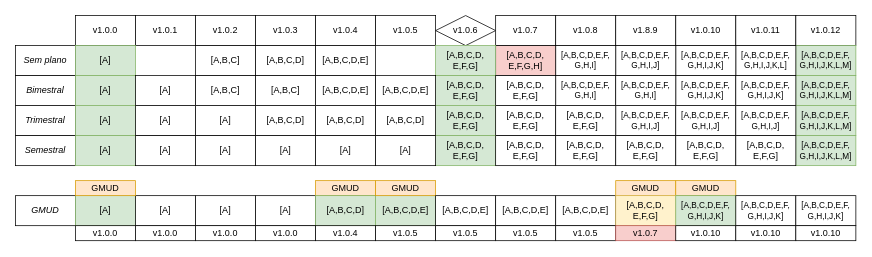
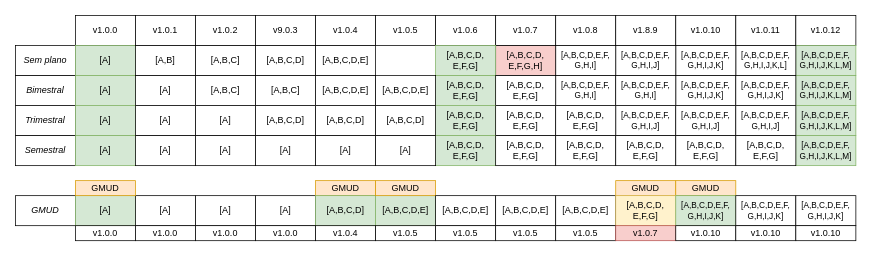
  <mxCell id="0" />
  <mxCell id="1" parent="0" />
  <mxCell id="2" value="v1.0.0" style="rounded=0;whiteSpace=wrap;html=1;" vertex="1" parent="1"><mxGeometry x="100" width="80" height="40" as="geometry" y="20" /></mxCell>
  <mxCell id="3" value="v1.0.1" style="rounded=0;whiteSpace=wrap;html=1;" vertex="1" parent="1"><mxGeometry x="180" width="80" height="40" as="geometry" y="20" /></mxCell>
  <mxCell id="4" value="v1.0.2" style="rounded=0;whiteSpace=wrap;html=1;" vertex="1" parent="1"><mxGeometry x="260" width="80" height="40" as="geometry" y="20" /></mxCell>
- <mxCell id="5" value="v1.0.3" style="rounded=0;whiteSpace=wrap;html=1;" vertex="1" parent="1"><mxGeometry x="340" width="80" height="40" as="geometry" y="20" /></mxCell>
+ <mxCell id="5" value="v9.0.3" style="rounded=0;whiteSpace=wrap;html=1;" vertex="1" parent="1"><mxGeometry x="340" width="80" height="40" as="geometry" y="20" /></mxCell>
  <mxCell id="6" value="v1.0.4" style="rounded=0;whiteSpace=wrap;html=1;" vertex="1" parent="1"><mxGeometry x="420" width="80" height="40" as="geometry" y="20" /></mxCell>
  <mxCell id="7" value="v1.0.5" style="rounded=0;whiteSpace=wrap;html=1;" vertex="1" parent="1"><mxGeometry x="500" width="80" height="40" as="geometry" y="20" /></mxCell>
- <mxCell id="8" value="v1.0.6" style="rhombus;whiteSpace=wrap;html=1;" vertex="1" parent="1"><mxGeometry x="580" width="80" height="40" as="geometry" y="20" /></mxCell>
+ <mxCell id="8" value="v1.0.6" style="rounded=0;whiteSpace=wrap;html=1;" vertex="1" parent="1"><mxGeometry x="580" width="80" height="40" as="geometry" y="20" /></mxCell>
  <mxCell id="9" value="v1.0.7" style="rounded=0;whiteSpace=wrap;html=1;" vertex="1" parent="1"><mxGeometry x="660" width="80" height="40" as="geometry" y="20" /></mxCell>
  <mxCell id="10" value="v1.0.8" style="rounded=0;whiteSpace=wrap;html=1;" vertex="1" parent="1"><mxGeometry x="740" width="80" height="40" as="geometry" y="20" /></mxCell>
  <mxCell id="11" value="v1.8.9" style="rounded=0;whiteSpace=wrap;html=1;" vertex="1" parent="1"><mxGeometry x="820" width="80" height="40" as="geometry" y="20" /></mxCell>
  <mxCell id="12" value="v1.0.10" style="rounded=0;whiteSpace=wrap;html=1;" vertex="1" parent="1"><mxGeometry x="900" width="80" height="40" as="geometry" y="20" /></mxCell>
  <mxCell id="13" value="v1.0.11" style="rounded=0;whiteSpace=wrap;html=1;" vertex="1" parent="1"><mxGeometry x="980" width="80" height="40" as="geometry" y="20" /></mxCell>
  <mxCell id="14" value="v1.0.12" style="rounded=0;whiteSpace=wrap;html=1;" vertex="1" parent="1"><mxGeometry x="1060" width="80" height="40" as="geometry" y="20" /></mxCell>
  <mxCell id="15" value="&lt;i&gt;Sem plano&lt;/i&gt;" style="rounded=0;whiteSpace=wrap;html=1;" vertex="1" parent="1"><mxGeometry y="60" width="80" height="40" as="geometry" x="20" /></mxCell>
  <mxCell id="16" value="[A]" style="rounded=0;whiteSpace=wrap;html=1;fillColor=#d5e8d4;strokeColor=#82b366;" vertex="1" parent="1"><mxGeometry x="100" y="60" width="80" height="40" as="geometry" /></mxCell>
+ <mxCell id="17" value="[A,B]" style="rounded=0;whiteSpace=wrap;html=1;" vertex="1" parent="1"><mxGeometry x="180" y="60" width="80" height="40" as="geometry" /></mxCell>
  <mxCell id="18" value="[A,B,C]" style="rounded=0;whiteSpace=wrap;html=1;" vertex="1" parent="1"><mxGeometry x="260" y="60" width="80" height="40" as="geometry" /></mxCell>
  <mxCell id="19" value="[A,B,C,D]" style="rounded=0;whiteSpace=wrap;html=1;" vertex="1" parent="1"><mxGeometry x="340" y="60" width="80" height="40" as="geometry" /></mxCell>
  <mxCell id="20" value="[A,B,C,D,E]" style="rounded=0;whiteSpace=wrap;html=1;" vertex="1" parent="1"><mxGeometry x="420" y="60" width="80" height="40" as="geometry" /></mxCell>
  <mxCell id="21" value="[A,B,C,D,E,F,&lt;br&gt;G,H,I,J,K,L,M]" style="rounded=0;whiteSpace=wrap;html=1;fontSize=11;fillColor=#d5e8d4;strokeColor=#82b366;" vertex="1" parent="1"><mxGeometry x="1060" y="60" width="80" height="40" as="geometry" /></mxCell>
  <mxCell id="22" value="[A,B,C,D,E,F,&lt;br&gt;G,H,I,J,K,L]" style="rounded=0;whiteSpace=wrap;html=1;fontSize=11;" vertex="1" parent="1"><mxGeometry x="980" y="60" width="80" height="40" as="geometry" /></mxCell>
  <mxCell id="23" value="[A,B,C,D,E,F,&lt;br&gt;G,H,I,J,K]" style="rounded=0;whiteSpace=wrap;html=1;fontSize=11;" vertex="1" parent="1"><mxGeometry x="900" y="60" width="80" height="40" as="geometry" /></mxCell>
  <mxCell id="24" value="[A,B,C,D,E,F,&lt;br&gt;G,H,I,J]" style="rounded=0;whiteSpace=wrap;html=1;fontSize=11;" vertex="1" parent="1"><mxGeometry x="820" y="60" width="80" height="40" as="geometry" /></mxCell>
  <mxCell id="25" value="[A,B,C,D,E,F,&lt;br&gt;G,H,I]" style="rounded=0;whiteSpace=wrap;html=1;fontSize=11;" vertex="1" parent="1"><mxGeometry x="740" y="60" width="80" height="40" as="geometry" /></mxCell>
  <mxCell id="26" value="[A,B,C,D,&lt;br style=&quot;font-size: 12px;&quot;&gt;E,F,G,H]" style="rounded=0;whiteSpace=wrap;html=1;fontSize=12;fillColor=#f8cecc;" vertex="1" parent="1"><mxGeometry x="660" y="60" width="80" height="40" as="geometry" /></mxCell>
  <mxCell id="27" value="[A,B,C,D,&lt;br style=&quot;font-size: 12px;&quot;&gt;E,F,G]" style="rounded=0;whiteSpace=wrap;html=1;fontSize=12;fillColor=#d5e8d4;strokeColor=#82b366;" vertex="1" parent="1"><mxGeometry x="580" y="60" width="80" height="40" as="geometry" /></mxCell>
  <mxCell id="28" value="&lt;i&gt;Trimestral&lt;/i&gt;" style="rounded=0;whiteSpace=wrap;html=1;" vertex="1" parent="1"><mxGeometry y="140" width="80" height="40" as="geometry" x="20" /></mxCell>
  <mxCell id="29" value="[A]" style="rounded=0;whiteSpace=wrap;html=1;fillColor=#d5e8d4;strokeColor=#82b366;" vertex="1" parent="1"><mxGeometry x="100" y="140" width="80" height="40" as="geometry" /></mxCell>
  <mxCell id="30" value="[A,B,C,D]" style="rounded=0;whiteSpace=wrap;html=1;" vertex="1" parent="1"><mxGeometry x="340" y="140" width="80" height="40" as="geometry" /></mxCell>
  <mxCell id="31" value="[A,B,C,D,&lt;br style=&quot;font-size: 12px;&quot;&gt;E,F,G]" style="rounded=0;whiteSpace=wrap;html=1;fontSize=12;fillColor=#d5e8d4;strokeColor=#82b366;" vertex="1" parent="1"><mxGeometry x="580" y="140" width="80" height="40" as="geometry" /></mxCell>
  <mxCell id="32" value="[A,B,C,D,E,F,&lt;br&gt;G,H,I,J]" style="rounded=0;whiteSpace=wrap;html=1;fontSize=11;" vertex="1" parent="1"><mxGeometry x="820" y="140" width="80" height="40" as="geometry" /></mxCell>
  <mxCell id="33" value="[A,B,C,D,E,F,&lt;br&gt;G,H,I,J,K,L,M]" style="rounded=0;whiteSpace=wrap;html=1;fontSize=11;fillColor=#d5e8d4;strokeColor=#82b366;" vertex="1" parent="1"><mxGeometry x="1060" y="140" width="80" height="40" as="geometry" /></mxCell>
  <mxCell id="34" value="[A]" style="rounded=0;whiteSpace=wrap;html=1;" vertex="1" parent="1"><mxGeometry x="180" y="140" width="80" height="40" as="geometry" /></mxCell>
  <mxCell id="35" value="[A]" style="rounded=0;whiteSpace=wrap;html=1;" vertex="1" parent="1"><mxGeometry x="260" y="140" width="80" height="40" as="geometry" /></mxCell>
  <mxCell id="36" value="[A,B,C,D]" style="rounded=0;whiteSpace=wrap;html=1;" vertex="1" parent="1"><mxGeometry x="420" y="140" width="80" height="40" as="geometry" /></mxCell>
  <mxCell id="37" value="[A,B,C,D]" style="rounded=0;whiteSpace=wrap;html=1;" vertex="1" parent="1"><mxGeometry x="500" y="140" width="80" height="40" as="geometry" /></mxCell>
  <mxCell id="38" value="[A,B,C,D,&lt;br style=&quot;font-size: 12px;&quot;&gt;E,F,G]" style="rounded=0;whiteSpace=wrap;html=1;fontSize=12;" vertex="1" parent="1"><mxGeometry x="660" y="140" width="80" height="40" as="geometry" /></mxCell>
  <mxCell id="39" value="[A,B,C,D,&lt;br style=&quot;font-size: 12px;&quot;&gt;E,F,G]" style="rounded=0;whiteSpace=wrap;html=1;fontSize=12;" vertex="1" parent="1"><mxGeometry x="740" y="140" width="80" height="40" as="geometry" /></mxCell>
  <mxCell id="40" value="[A,B,C,D,E,F,&lt;br&gt;G,H,I,J]" style="rounded=0;whiteSpace=wrap;html=1;fontSize=11;" vertex="1" parent="1"><mxGeometry x="900" y="140" width="80" height="40" as="geometry" /></mxCell>
  <mxCell id="41" value="[A,B,C,D,E,F,&lt;br&gt;G,H,I,J]" style="rounded=0;whiteSpace=wrap;html=1;fontSize=11;" vertex="1" parent="1"><mxGeometry x="980" y="140" width="80" height="40" as="geometry" /></mxCell>
  <mxCell id="42" value="&lt;i&gt;Bimestral&lt;/i&gt;" style="rounded=0;whiteSpace=wrap;html=1;" vertex="1" parent="1"><mxGeometry y="100" width="80" height="40" as="geometry" x="20" /></mxCell>
  <mxCell id="43" value="[A]" style="rounded=0;whiteSpace=wrap;html=1;fillColor=#d5e8d4;strokeColor=#82b366;" vertex="1" parent="1"><mxGeometry x="100" y="100" width="80" height="40" as="geometry" /></mxCell>
  <mxCell id="44" value="[A,B,C]" style="rounded=0;whiteSpace=wrap;html=1;" vertex="1" parent="1"><mxGeometry x="260" y="100" width="80" height="40" as="geometry" /></mxCell>
  <mxCell id="45" value="[A,B,C,D,E]" style="rounded=0;whiteSpace=wrap;html=1;" vertex="1" parent="1"><mxGeometry x="420" y="100" width="80" height="40" as="geometry" /></mxCell>
  <mxCell id="46" value="[A,B,C,D,E,F,&lt;br&gt;G,H,I,J,K,L,M]" style="rounded=0;whiteSpace=wrap;html=1;fontSize=11;fillColor=#d5e8d4;strokeColor=#82b366;" vertex="1" parent="1"><mxGeometry x="1060" y="100" width="80" height="40" as="geometry" /></mxCell>
  <mxCell id="47" value="[A,B,C,D,E,F,&lt;br&gt;G,H,I,J,K]" style="rounded=0;whiteSpace=wrap;html=1;fontSize=11;" vertex="1" parent="1"><mxGeometry x="900" y="100" width="80" height="40" as="geometry" /></mxCell>
  <mxCell id="48" value="[A,B,C,D,E,F,&lt;br&gt;G,H,I]" style="rounded=0;whiteSpace=wrap;html=1;fontSize=11;" vertex="1" parent="1"><mxGeometry x="740" y="100" width="80" height="40" as="geometry" /></mxCell>
  <mxCell id="49" value="[A,B,C,D,&lt;br style=&quot;font-size: 12px;&quot;&gt;E,F,G]" style="rounded=0;whiteSpace=wrap;html=1;fontSize=12;fillColor=#d5e8d4;strokeColor=#82b366;" vertex="1" parent="1"><mxGeometry x="580" y="100" width="80" height="40" as="geometry" /></mxCell>
  <mxCell id="50" value="[A]" style="rounded=0;whiteSpace=wrap;html=1;" vertex="1" parent="1"><mxGeometry x="180" y="100" width="80" height="40" as="geometry" /></mxCell>
  <mxCell id="51" value="[A,B,C]" style="rounded=0;whiteSpace=wrap;html=1;" vertex="1" parent="1"><mxGeometry x="340" y="100" width="80" height="40" as="geometry" /></mxCell>
  <mxCell id="52" value="[A,B,C,D,E]" style="rounded=0;whiteSpace=wrap;html=1;" vertex="1" parent="1"><mxGeometry x="500" y="100" width="80" height="40" as="geometry" /></mxCell>
  <mxCell id="53" value="[A,B,C,D,&lt;br style=&quot;font-size: 12px;&quot;&gt;E,F,G]" style="rounded=0;whiteSpace=wrap;html=1;fontSize=12;" vertex="1" parent="1"><mxGeometry x="660" y="100" width="80" height="40" as="geometry" /></mxCell>
  <mxCell id="54" value="[A,B,C,D,E,F,&lt;br&gt;G,H,I]" style="rounded=0;whiteSpace=wrap;html=1;fontSize=11;" vertex="1" parent="1"><mxGeometry x="820" y="100" width="80" height="40" as="geometry" /></mxCell>
  <mxCell id="55" value="[A,B,C,D,E,F,&lt;br&gt;G,H,I,J,K]" style="rounded=0;whiteSpace=wrap;html=1;fontSize=11;" vertex="1" parent="1"><mxGeometry x="980" y="100" width="80" height="40" as="geometry" /></mxCell>
  <mxCell id="56" value="&lt;i&gt;Semestral&lt;/i&gt;" style="rounded=0;whiteSpace=wrap;html=1;" vertex="1" parent="1"><mxGeometry y="180" width="80" height="40" as="geometry" x="20" /></mxCell>
  <mxCell id="57" value="[A]" style="rounded=0;whiteSpace=wrap;html=1;fillColor=#d5e8d4;strokeColor=#82b366;" vertex="1" parent="1"><mxGeometry x="100" y="180" width="80" height="40" as="geometry" /></mxCell>
  <mxCell id="58" value="[A,B,C,D,&lt;br style=&quot;font-size: 12px;&quot;&gt;E,F,G]" style="rounded=0;whiteSpace=wrap;html=1;fontSize=12;fillColor=#d5e8d4;strokeColor=#82b366;" vertex="1" parent="1"><mxGeometry x="580" y="180" width="80" height="40" as="geometry" /></mxCell>
  <mxCell id="59" value="[A,B,C,D,E,F,&lt;br&gt;G,H,I,J,K,L,M]" style="rounded=0;whiteSpace=wrap;html=1;fontSize=11;fillColor=#d5e8d4;strokeColor=#82b366;" vertex="1" parent="1"><mxGeometry x="1060" y="180" width="80" height="40" as="geometry" /></mxCell>
  <mxCell id="60" value="[A]" style="rounded=0;whiteSpace=wrap;html=1;" vertex="1" parent="1"><mxGeometry x="180" y="180" width="80" height="40" as="geometry" /></mxCell>
  <mxCell id="61" value="[A]" style="rounded=0;whiteSpace=wrap;html=1;" vertex="1" parent="1"><mxGeometry x="260" y="180" width="80" height="40" as="geometry" /></mxCell>
  <mxCell id="62" value="[A]" style="rounded=0;whiteSpace=wrap;html=1;" vertex="1" parent="1"><mxGeometry x="340" y="180" width="80" height="40" as="geometry" /></mxCell>
  <mxCell id="63" value="[A]" style="rounded=0;whiteSpace=wrap;html=1;" vertex="1" parent="1"><mxGeometry x="420" y="180" width="80" height="40" as="geometry" /></mxCell>
  <mxCell id="64" value="[A]" style="rounded=0;whiteSpace=wrap;html=1;" vertex="1" parent="1"><mxGeometry x="500" y="180" width="80" height="40" as="geometry" /></mxCell>
  <mxCell id="65" value="[A,B,C,D,&lt;br style=&quot;font-size: 12px;&quot;&gt;E,F,G]" style="rounded=0;whiteSpace=wrap;html=1;fontSize=12;" vertex="1" parent="1"><mxGeometry x="660" y="180" width="80" height="40" as="geometry" /></mxCell>
  <mxCell id="66" value="[A,B,C,D,&lt;br style=&quot;font-size: 12px;&quot;&gt;E,F,G]" style="rounded=0;whiteSpace=wrap;html=1;fontSize=12;" vertex="1" parent="1"><mxGeometry x="740" y="180" width="80" height="40" as="geometry" /></mxCell>
  <mxCell id="67" value="[A,B,C,D,&lt;br style=&quot;font-size: 12px;&quot;&gt;E,F,G]" style="rounded=0;whiteSpace=wrap;html=1;fontSize=12;" vertex="1" parent="1"><mxGeometry x="820" y="180" width="80" height="40" as="geometry" /></mxCell>
  <mxCell id="68" value="[A,B,C,D,&lt;br style=&quot;font-size: 12px;&quot;&gt;E,F,G]" style="rounded=0;whiteSpace=wrap;html=1;fontSize=12;" vertex="1" parent="1"><mxGeometry x="900" y="180" width="80" height="40" as="geometry" /></mxCell>
  <mxCell id="69" value="[A,B,C,D,&lt;br style=&quot;font-size: 12px;&quot;&gt;E,F,G]" style="rounded=0;whiteSpace=wrap;html=1;fontSize=12;" vertex="1" parent="1"><mxGeometry x="980" y="180" width="80" height="40" as="geometry" /></mxCell>
  <mxCell id="70" value="&lt;i&gt;GMUD&lt;/i&gt;" style="rounded=0;whiteSpace=wrap;html=1;" vertex="1" parent="1"><mxGeometry y="260" width="80" height="40" as="geometry" x="20" /></mxCell>
  <mxCell id="71" value="[A]" style="rounded=0;whiteSpace=wrap;html=1;fillColor=#d5e8d4;strokeColor=#82b366;" vertex="1" parent="1"><mxGeometry x="100" y="260" width="80" height="40" as="geometry" /></mxCell>
  <mxCell id="72" value="[A]" style="rounded=0;whiteSpace=wrap;html=1;" vertex="1" parent="1"><mxGeometry x="180" y="260" width="80" height="40" as="geometry" /></mxCell>
  <mxCell id="73" value="[A]" style="rounded=0;whiteSpace=wrap;html=1;" vertex="1" parent="1"><mxGeometry x="260" y="260" width="80" height="40" as="geometry" /></mxCell>
  <mxCell id="74" value="[A]" style="rounded=0;whiteSpace=wrap;html=1;" vertex="1" parent="1"><mxGeometry x="340" y="260" width="80" height="40" as="geometry" /></mxCell>
  <mxCell id="75" value="GMUD" style="rounded=0;whiteSpace=wrap;html=1;fillColor=#ffe6cc;strokeColor=#d79b00;" vertex="1" parent="1"><mxGeometry x="100" y="240" width="80" height="20" as="geometry" /></mxCell>
  <mxCell id="76" value="GMUD" style="rounded=0;whiteSpace=wrap;html=1;fillColor=#ffe6cc;strokeColor=#d79b00;" vertex="1" parent="1"><mxGeometry x="420" y="240" width="80" height="20" as="geometry" /></mxCell>
  <mxCell id="77" value="[A,B,C,D]" style="rounded=0;whiteSpace=wrap;html=1;fillColor=#d5e8d4;strokeColor=#82b366;" vertex="1" parent="1"><mxGeometry x="420" y="260" width="80" height="40" as="geometry" /></mxCell>
  <mxCell id="78" value="[A,B,C,D,E]" style="rounded=0;whiteSpace=wrap;html=1;fillColor=#d5e8d4;strokeColor=#82b366;" vertex="1" parent="1"><mxGeometry x="500" y="260" width="80" height="40" as="geometry" /></mxCell>
  <mxCell id="79" value="GMUD" style="rounded=0;whiteSpace=wrap;html=1;fillColor=#ffe6cc;strokeColor=#d79b00;" vertex="1" parent="1"><mxGeometry x="500" y="240" width="80" height="20" as="geometry" /></mxCell>
  <mxCell id="80" value="[A,B,C,D,E]" style="rounded=0;whiteSpace=wrap;html=1;" vertex="1" parent="1"><mxGeometry x="580" y="260" width="80" height="40" as="geometry" /></mxCell>
  <mxCell id="81" value="[A,B,C,D,E]" style="rounded=0;whiteSpace=wrap;html=1;" vertex="1" parent="1"><mxGeometry x="660" y="260" width="80" height="40" as="geometry" /></mxCell>
  <mxCell id="82" value="[A,B,C,D,E]" style="rounded=0;whiteSpace=wrap;html=1;" vertex="1" parent="1"><mxGeometry x="740" y="260" width="80" height="40" as="geometry" /></mxCell>
  <mxCell id="83" value="GMUD" style="rounded=0;whiteSpace=wrap;html=1;fillColor=#ffe6cc;strokeColor=#d79b00;" vertex="1" parent="1"><mxGeometry x="820" y="240" width="80" height="20" as="geometry" /></mxCell>
  <mxCell id="84" value="GMUD" style="rounded=0;whiteSpace=wrap;html=1;fillColor=#ffe6cc;strokeColor=#d79b00;" vertex="1" parent="1"><mxGeometry x="900" y="240" width="80" height="20" as="geometry" /></mxCell>
  <mxCell id="85" value="[A,B,C,D,&lt;br style=&quot;font-size: 12px;&quot;&gt;E,F,G]" style="rounded=0;whiteSpace=wrap;html=1;fontSize=12;fillColor=#fff2cc;strokeColor=#d6b656;" vertex="1" parent="1"><mxGeometry x="820" y="260" width="80" height="40" as="geometry" /></mxCell>
  <mxCell id="86" value="[A,B,C,D,E,F,&lt;br&gt;G,H,I,J,K]" style="rounded=0;whiteSpace=wrap;html=1;fontSize=11;fillColor=#d5e8d4;strokeColor=#82b366;" vertex="1" parent="1"><mxGeometry x="900" y="260" width="80" height="40" as="geometry" /></mxCell>
  <mxCell id="87" value="[A,B,C,D,E,F,&lt;br&gt;G,H,I,J,K]" style="rounded=0;whiteSpace=wrap;html=1;fontSize=11;" vertex="1" parent="1"><mxGeometry x="980" y="260" width="80" height="40" as="geometry" /></mxCell>
  <mxCell id="88" value="[A,B,C,D,E,F,&lt;br&gt;G,H,I,J,K]" style="rounded=0;whiteSpace=wrap;html=1;fontSize=11;" vertex="1" parent="1"><mxGeometry x="1060" y="260" width="80" height="40" as="geometry" /></mxCell>
  <mxCell id="89" value="v1.0.0" style="rounded=0;whiteSpace=wrap;html=1;" vertex="1" parent="1"><mxGeometry x="100" y="300" width="80" height="20" as="geometry" /></mxCell>
  <mxCell id="90" value="v1.0.0" style="rounded=0;whiteSpace=wrap;html=1;" vertex="1" parent="1"><mxGeometry x="180" y="300" width="80" height="20" as="geometry" /></mxCell>
  <mxCell id="91" value="v1.0.0" style="rounded=0;whiteSpace=wrap;html=1;" vertex="1" parent="1"><mxGeometry x="260" y="300" width="80" height="20" as="geometry" /></mxCell>
  <mxCell id="92" value="v1.0.0" style="rounded=0;whiteSpace=wrap;html=1;" vertex="1" parent="1"><mxGeometry x="340" y="300" width="80" height="20" as="geometry" /></mxCell>
  <mxCell id="93" value="v1.0.4" style="rounded=0;whiteSpace=wrap;html=1;" vertex="1" parent="1"><mxGeometry x="420" y="300" width="80" height="20" as="geometry" /></mxCell>
  <mxCell id="94" value="v1.0.5" style="rounded=0;whiteSpace=wrap;html=1;" vertex="1" parent="1"><mxGeometry x="500" y="300" width="80" height="20" as="geometry" /></mxCell>
  <mxCell id="95" value="v1.0.5" style="rounded=0;whiteSpace=wrap;html=1;" vertex="1" parent="1"><mxGeometry x="580" y="300" width="80" height="20" as="geometry" /></mxCell>
  <mxCell id="96" value="v1.0.5" style="rounded=0;whiteSpace=wrap;html=1;" vertex="1" parent="1"><mxGeometry x="660" y="300" width="80" height="20" as="geometry" /></mxCell>
  <mxCell id="97" value="v1.0.5" style="rounded=0;whiteSpace=wrap;html=1;" vertex="1" parent="1"><mxGeometry x="740" y="300" width="80" height="20" as="geometry" /></mxCell>
  <mxCell id="98" value="v1.0.7" style="rounded=0;whiteSpace=wrap;html=1;fillColor=#f8cecc;strokeColor=#b85450;" vertex="1" parent="1"><mxGeometry x="820" y="300" width="80" height="20" as="geometry" /></mxCell>
  <mxCell id="99" value="v1.0.10" style="rounded=0;whiteSpace=wrap;html=1;" vertex="1" parent="1"><mxGeometry x="900" y="300" width="80" height="20" as="geometry" /></mxCell>
  <mxCell id="100" value="v1.0.10" style="rounded=0;whiteSpace=wrap;html=1;" vertex="1" parent="1"><mxGeometry x="980" y="300" width="80" height="20" as="geometry" /></mxCell>
  <mxCell id="101" value="v1.0.10" style="rounded=0;whiteSpace=wrap;html=1;" vertex="1" parent="1"><mxGeometry x="1060" y="300" width="80" height="20" as="geometry" /></mxCell>
